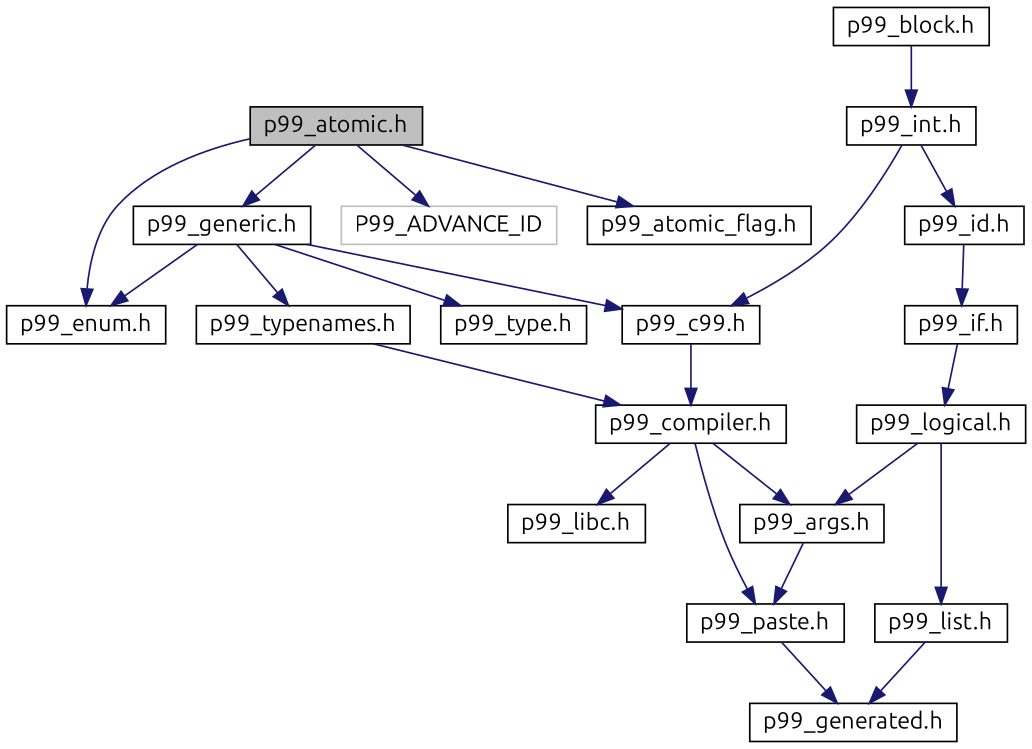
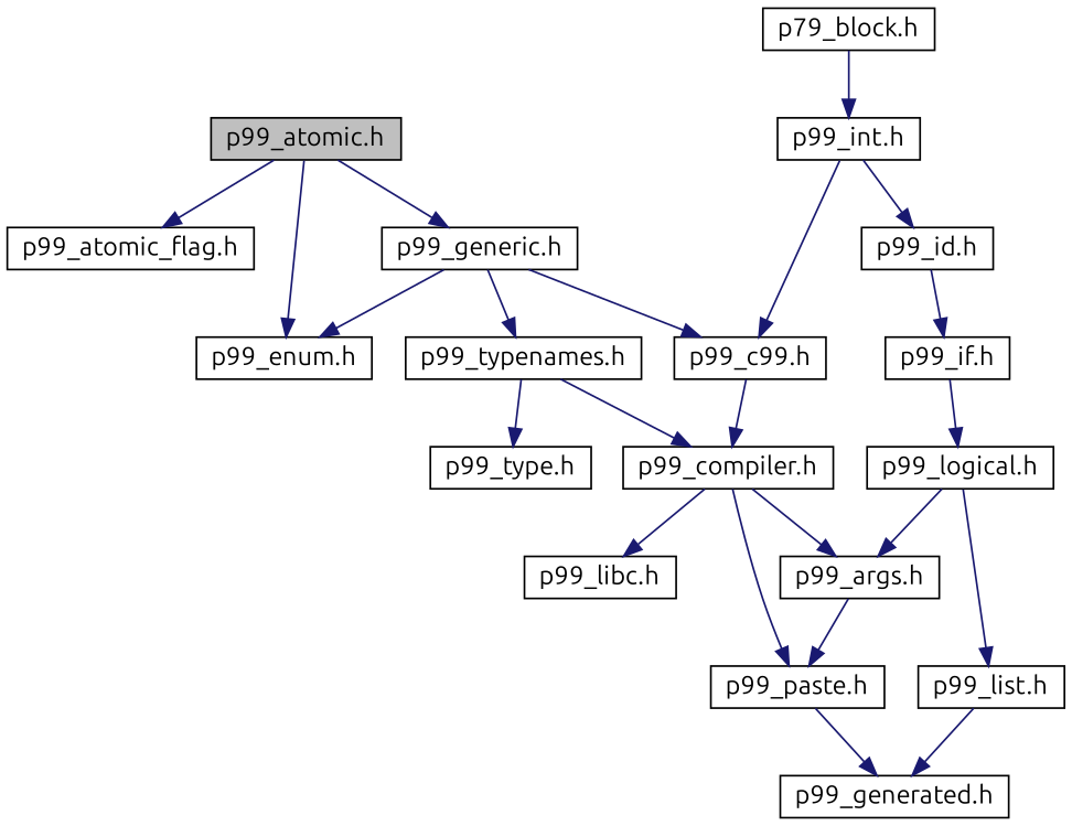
  digraph {
    fontname=Ubuntu
    node [color=black fillcolor=white fontname=Ubuntu fontsize=14 shape=record style=filled]
    edge [color=midnightblue fontname=Ubuntu fontsize=14 labelfontname=Helvetica labelfontsize=14 style=solid]
    n1 [fillcolor=grey75 fontcolor=black height=0.2 label="p99_atomic.h" width=0.4]
    n2 [height=0.2 label="p99_enum.h" width=0.4]
    n3 [height=0.2 label="p99_generic.h" width=0.4]
-   n4 [color=grey75 height=0.2 label=P99_ADVANCE_ID width=0.4]
    n5 [height=0.2 label="p99_atomic_flag.h" width=0.4]
    n6 [height=0.2 label="p99_c99.h" width=0.4]
    n7 [height=0.2 label="p99_typenames.h" width=0.4]
-   n8 [height=0.2 label="p99_block.h" width=0.4]
+   n8 [height=0.2 label="p79_block.h" width=0.4]
    n9 [height=0.2 label="p99_int.h" width=0.4]
    n10 [height=0.2 label="p99_id.h" width=0.4]
    n11 [height=0.2 label="p99_compiler.h" width=0.4]
    n12 [height=0.2 label="p99_if.h" width=0.4]
    n13 [height=0.2 label="p99_type.h" width=0.4]
    n14 [height=0.2 label="p99_args.h" width=0.4]
    n15 [height=0.2 label="p99_libc.h" width=0.4]
    n16 [height=0.2 label="p99_paste.h" width=0.4]
    n17 [height=0.2 label="p99_generated.h" width=0.4]
    n18 [height=0.2 label="p99_logical.h" width=0.4]
    n19 [height=0.2 label="p99_list.h" width=0.4]
    n1 -> n2
    n1 -> n3
-   n1 -> n4
    n1 -> n5
    n3 -> n2
    n3 -> n6
    n3 -> n7
    n6 -> n11
    n7 -> n11
-   n3 -> n13
+   n7 -> n13
    n8 -> n9
    n9 -> n6
    n9 -> n10
    n10 -> n12
    n11 -> n14
    n11 -> n15
    n11 -> n16
    n12 -> n18
    n14 -> n16
    n16 -> n17
    n18 -> n14
    n18 -> n19
    n19 -> n17
  }
